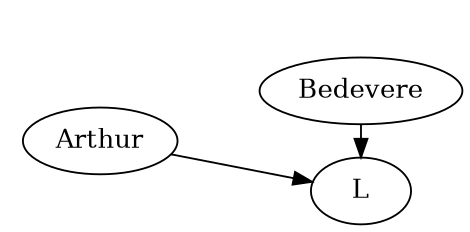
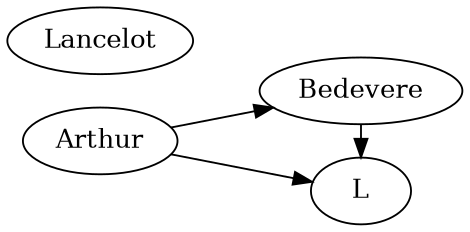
  digraph {
    rankdir=LR
    n1 [label=Arthur]
    n2 [label=Bedevere]
    L
+   n4 [label=Lancelot]
+   n1 -> n2
    n1 -> L
    n2 -> L [constraint=false]
  }
